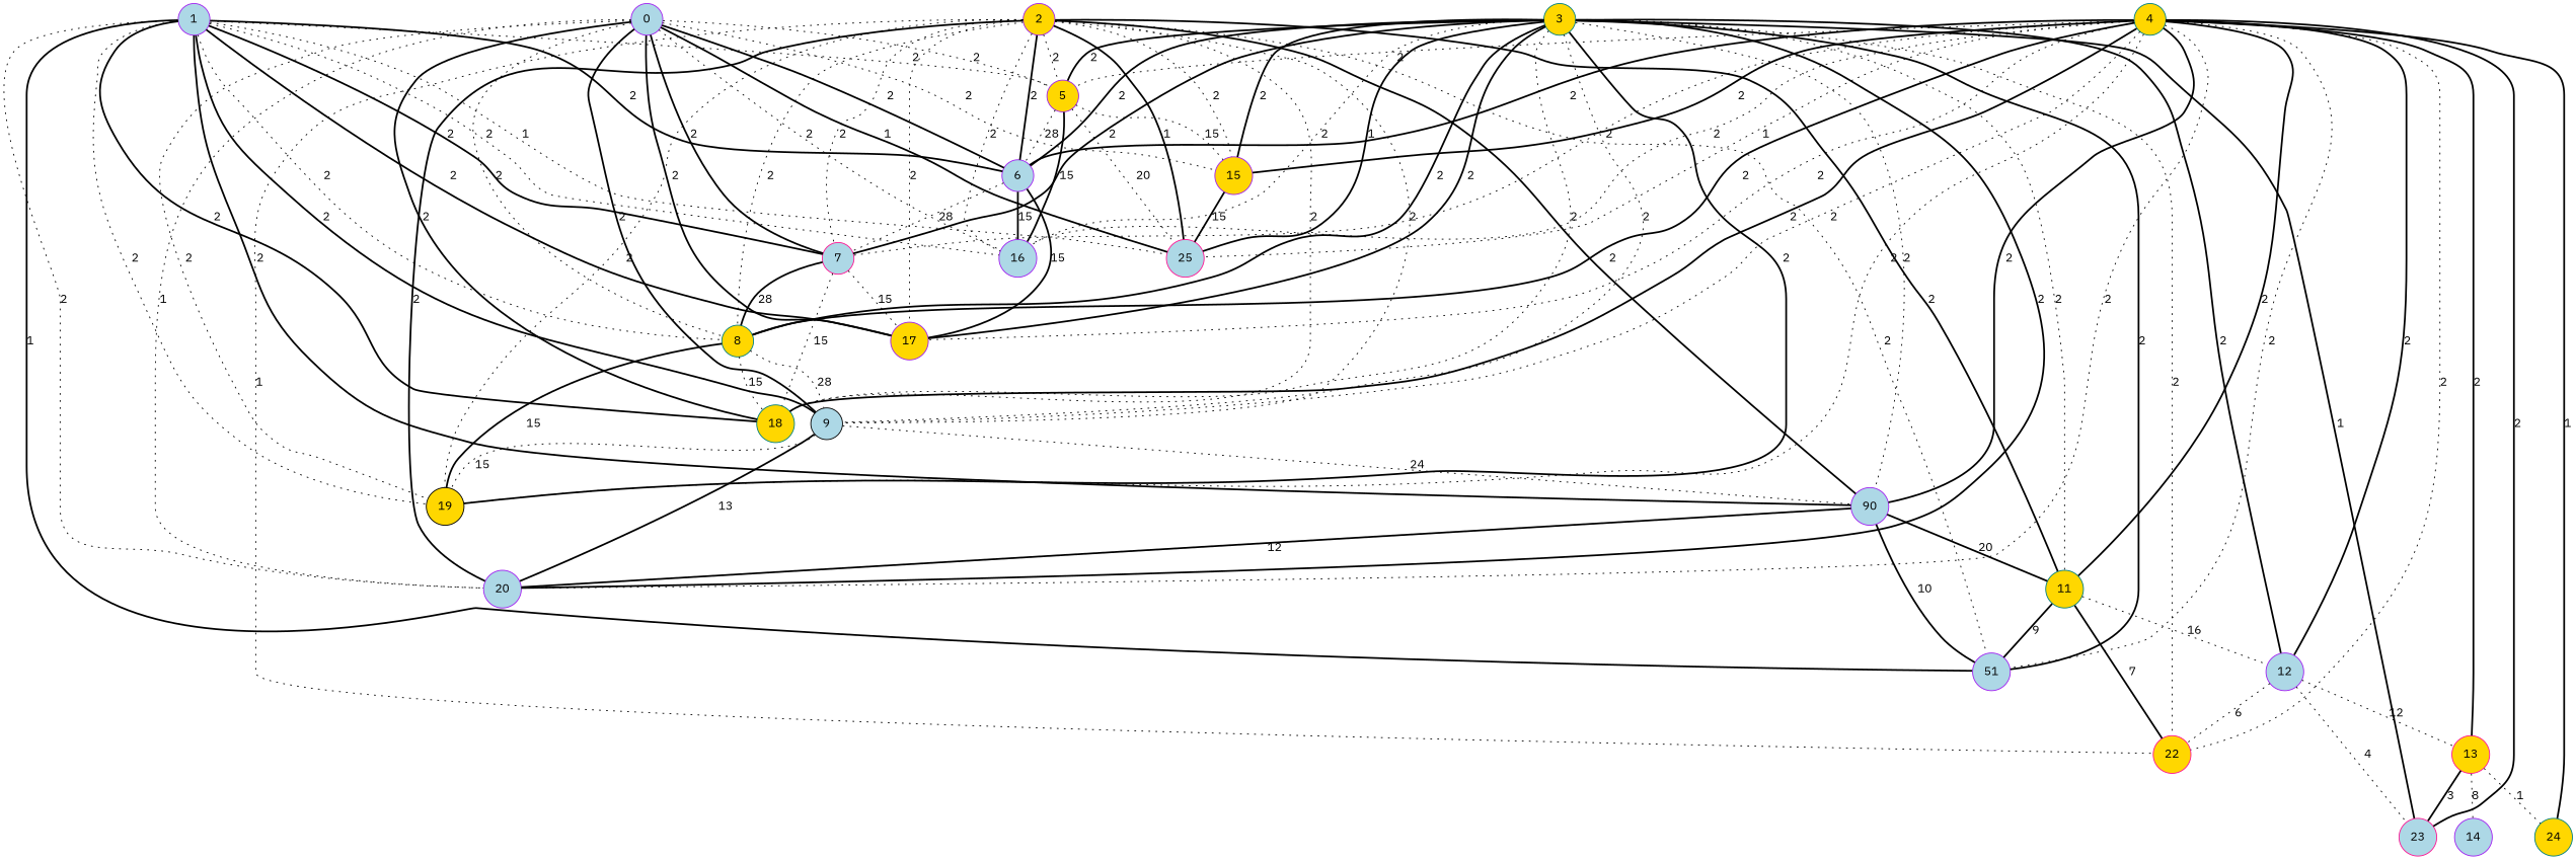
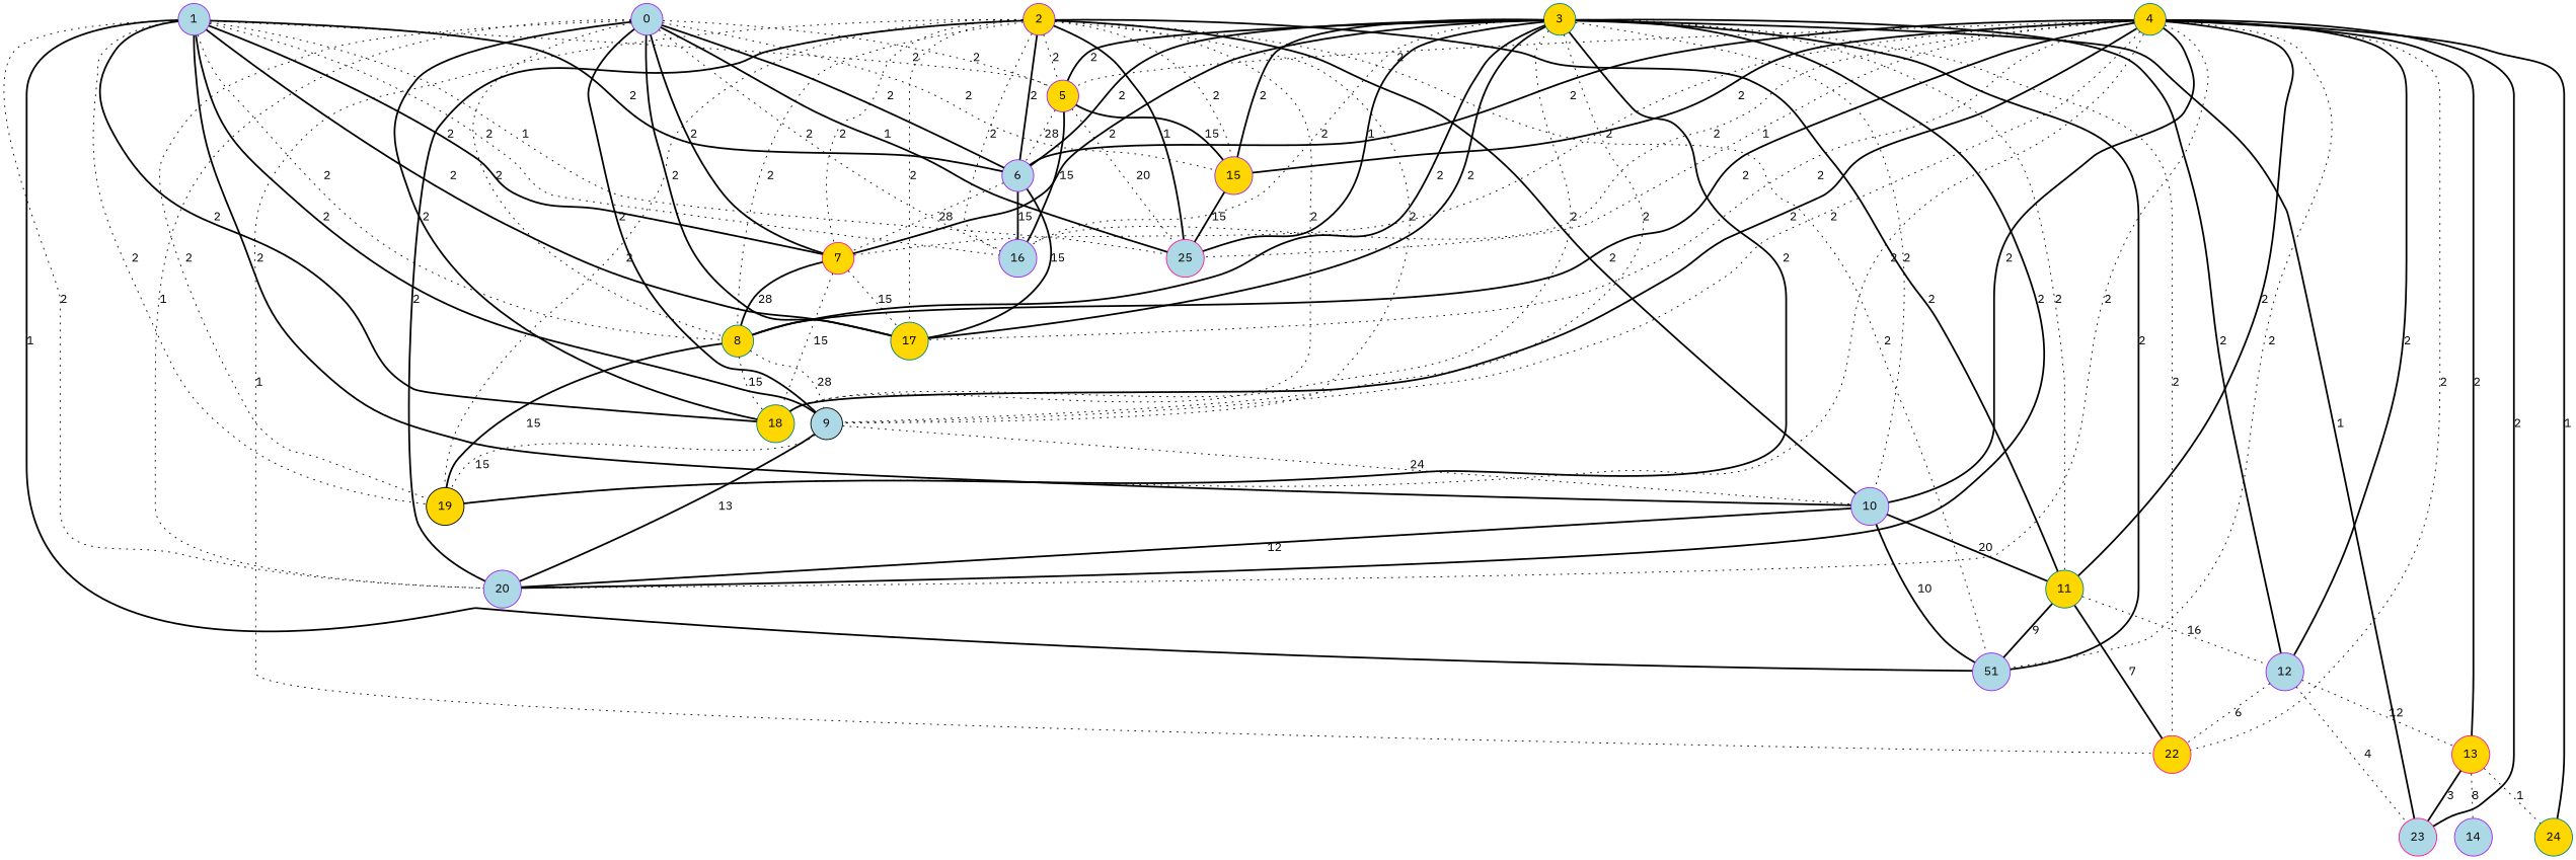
  graph {
    fontname="IBM Plex Sans"
    node [color=purple fillcolor=gold fontname="IBM Plex Sans" shape=circle style=filled]
    edge [fontname="IBM Plex Sans" style=dotted]
    5
    0 [fillcolor=lightblue]
    15
    6 [fillcolor=lightblue]
    16 [fillcolor=lightblue]
-   7 [color=deeppink fillcolor=lightblue]
-   17
+   7 [color=deeppink]
+   17 [color=teal]
    8 [color=teal]
    18 [color=teal]
    9 [color=black fillcolor=lightblue]
    19 [color=black]
    20 [fillcolor=lightblue]
    25 [color=deeppink fillcolor=lightblue]
-   10 [fillcolor=lightblue label=90]
+   10 [fillcolor=lightblue]
    n15 [fillcolor=lightblue label=51]
    11 [color=teal]
    1 [fillcolor=lightblue]
    22 [color=deeppink]
    12 [fillcolor=lightblue]
    2
    23 [color=deeppink fillcolor=lightblue]
    13 [color=deeppink]
    3 [color=teal]
    24 [color=teal]
    14 [fillcolor=lightblue]
    4 [color=teal]
-   5 -- 15 [label=15]
+   5 -- 15 [label=15 style=bold]
    5 -- 6 [label=28]
    5 -- 16 [label=15 style=bold]
    5 -- 25 [label=20]
    0 -- 5 [label=2]
    0 -- 15 [label=2]
    0 -- 6 [label=2 style=bold]
    0 -- 16 [label=2]
    0 -- 7 [label=2 style=bold]
    0 -- 17 [label=2 style=bold]
    0 -- 8 [label=2]
    0 -- 18 [label=2 style=bold]
    0 -- 9 [label=2 style=bold]
    0 -- 19 [label=2]
    0 -- 20 [label=1]
    0 -- 25 [label=1 style=bold]
    15 -- 25 [label=15 style=bold]
    6 -- 16 [label=15 style=bold]
    6 -- 7 [label=28]
    6 -- 17 [label=15 style=bold]
    7 -- 17 [label=15]
    7 -- 8 [label=28 style=bold]
    7 -- 18 [label=15]
    8 -- 18 [label=15]
    8 -- 9 [label=28]
    8 -- 19 [label=15 style=bold]
    9 -- 19 [label=15]
    9 -- 20 [label=13 style=bold]
    9 -- 10 [label=24]
    10 -- 20 [label=12 style=bold]
    10 -- n15 [label=10 style=bold]
    10 -- 11 [label=20 style=bold]
    11 -- n15 [label=9 style=bold]
    11 -- 22 [label=7 style=bold]
    11 -- 12 [label=16]
    1 -- 5 [label=2]
    1 -- 6 [label=2 style=bold]
    1 -- 16 [label=2]
    1 -- 7 [label=2 style=bold]
    1 -- 17 [label=2 style=bold]
    1 -- 8 [label=2]
    1 -- 18 [label=2 style=bold]
    1 -- 9 [label=2 style=bold]
    1 -- 19 [label=2]
    1 -- 20 [label=2]
    1 -- 25 [label=1]
    1 -- 10 [label=2 style=bold]
    1 -- n15 [label=1 style=bold]
    12 -- 22 [label=6]
    12 -- 23 [label=4]
    12 -- 13 [label=12]
    2 -- 5 [label=2]
    2 -- 15 [label=2]
    2 -- 6 [label=2 style=bold]
    2 -- 16 [label=2]
    2 -- 7 [label=2]
    2 -- 17 [label=2]
    2 -- 8 [label=2]
    2 -- 18 [label=2]
    2 -- 9 [label=2]
    2 -- 19 [label=2]
    2 -- 20 [label=2 style=bold]
    2 -- 25 [label=1 style=bold]
    2 -- 10 [label=2 style=bold]
    2 -- n15 [label=2]
    2 -- 11 [label=2 style=bold]
    2 -- 22 [label=1]
    13 -- 23 [label=3 style=bold]
    13 -- 24 [label=1]
    13 -- 14 [label=8]
    3 -- 5 [label=2 style=bold]
    3 -- 15 [label=2 style=bold]
    3 -- 6 [label=2 style=bold]
    3 -- 16 [label=2]
    3 -- 7 [label=2 style=bold]
    3 -- 17 [label=2 style=bold]
    3 -- 8 [label=2 style=bold]
    3 -- 18 [label=2]
    3 -- 9 [label=2]
    3 -- 19 [label=2 style=bold]
    3 -- 20 [label=2 style=bold]
    3 -- 25 [label=1 style=bold]
    3 -- 10 [label=2]
    3 -- n15 [label=2 style=bold]
    3 -- 11 [label=2]
    3 -- 22 [label=2]
    3 -- 12 [label=2 style=bold]
    3 -- 23 [label=1 style=bold]
    4 -- 5 [label=2]
    4 -- 15 [label=2 style=bold]
    4 -- 6 [label=2 style=bold]
    4 -- 16 [label=2]
    4 -- 7 [label=2]
    4 -- 17 [label=2]
    4 -- 8 [label=2 style=bold]
    4 -- 18 [label=2 style=bold]
    4 -- 9 [label=2]
    4 -- 19 [label=2]
    4 -- 20 [label=2]
    4 -- 25 [label=1]
    4 -- 10 [label=2 style=bold]
    4 -- n15 [label=2]
    4 -- 11 [label=2 style=bold]
    4 -- 22 [label=2]
    4 -- 12 [label=2 style=bold]
    4 -- 23 [label=2 style=bold]
    4 -- 13 [label=2 style=bold]
    4 -- 24 [label=1 style=bold]
  }
